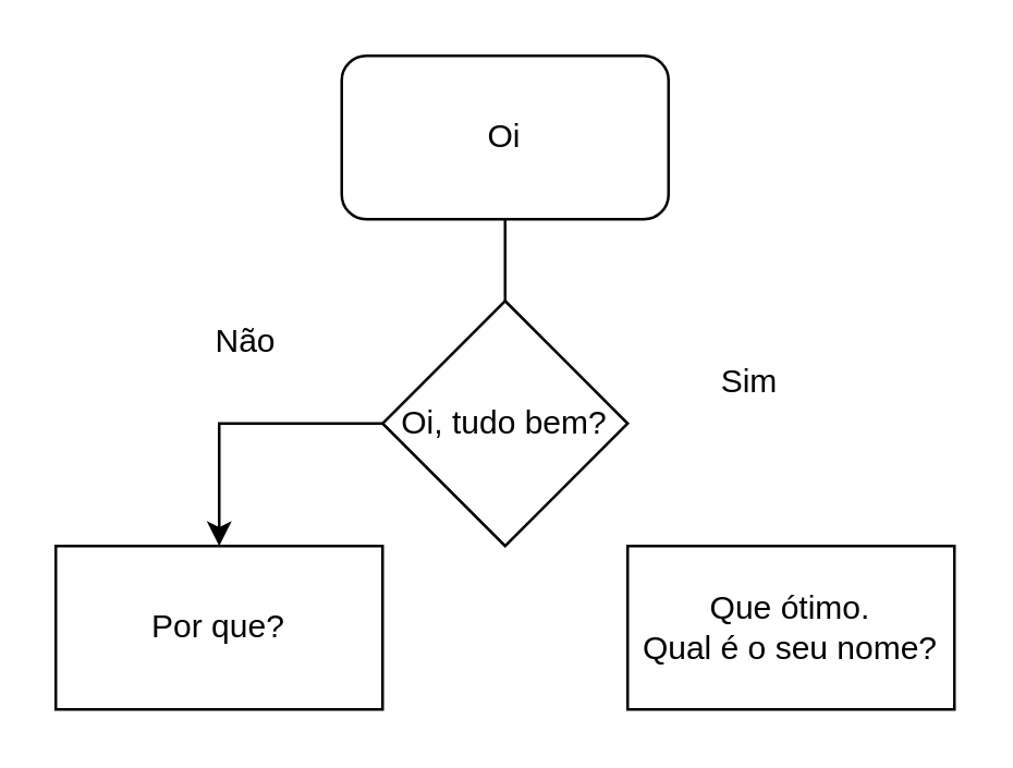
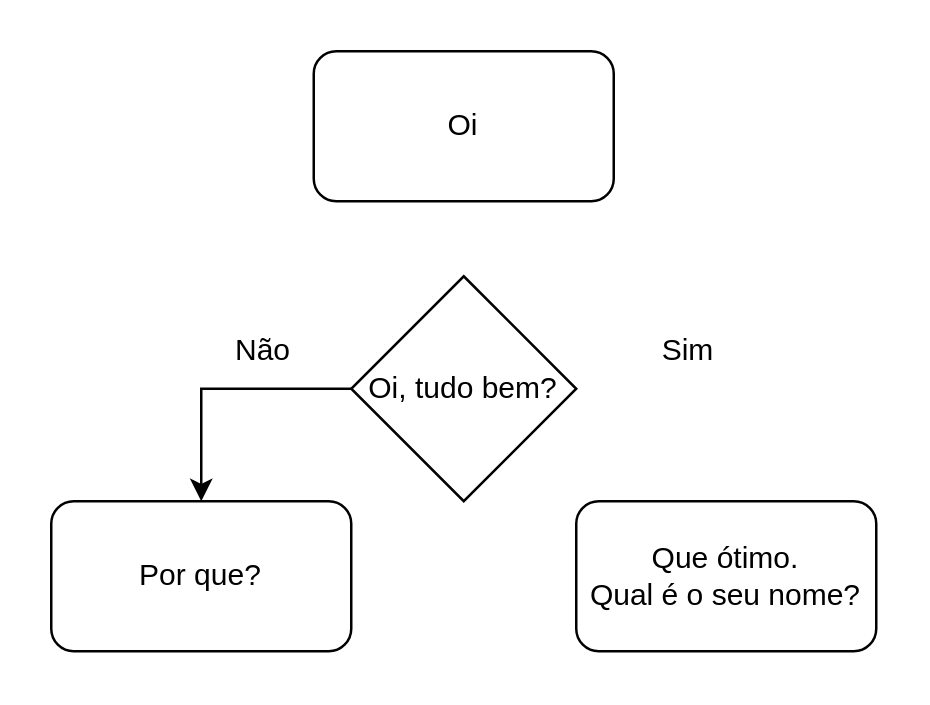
  <mxCell id="0" />
  <mxCell id="1" parent="0" />
  <mxCell id="2" value="Oi" style="rounded=1;whiteSpace=wrap;html=1;" vertex="1" parent="1"><mxGeometry x="125" y="20" width="120" height="60" as="geometry" /></mxCell>
  <mxCell id="3" style="edgeStyle=orthogonalEdgeStyle;rounded=0;orthogonalLoop=1;jettySize=auto;html=1;exitX=0;exitY=0.5;exitDx=0;exitDy=0;entryX=0.5;entryY=0;entryDx=0;entryDy=0;" edge="1" parent="1" source="4" target="6"><mxGeometry relative="1" as="geometry" /></mxCell>
  <mxCell id="4" value="Oi, tudo bem?" style="rhombus;whiteSpace=wrap;html=1;" vertex="1" parent="1"><mxGeometry x="140" y="110" width="90" height="90" as="geometry" /></mxCell>
- <mxCell id="5" value="" style="endArrow=none;html=1;exitX=0.5;exitY=0;exitDx=0;exitDy=0;entryX=0.5;entryY=1;entryDx=0;entryDy=0;" edge="1" parent="1" source="4" target="2"><mxGeometry width="50" height="50" relative="1" as="geometry"><mxPoint x="425" y="250" as="sourcePoint" /><mxPoint x="475" y="200" as="targetPoint" /></mxGeometry></mxCell>
- <mxCell id="6" value="Por que?" style="whiteSpace=wrap;html=1;rounded=0;" vertex="1" parent="1"><mxGeometry x="20" y="200" width="120" height="60" as="geometry" /></mxCell>
- <mxCell id="7" value="Não" style="text;html=1;strokeColor=none;fillColor=none;align=center;verticalAlign=middle;whiteSpace=wrap;rounded=0;" vertex="1" parent="1"><mxGeometry x="70" y="115" width="40" height="20" as="geometry" /></mxCell>
- <mxCell id="8" value="Que ótimo.&lt;br&gt;Qual é o seu nome?" style="whiteSpace=wrap;html=1;rounded=0;" vertex="1" parent="1"><mxGeometry x="230" y="200" width="120" height="60" as="geometry" /></mxCell>
+ <mxCell id="6" value="Por que?" style="rounded=1;whiteSpace=wrap;html=1;" vertex="1" parent="1"><mxGeometry x="20" y="200" width="120" height="60" as="geometry" /></mxCell>
+ <mxCell id="7" value="Não" style="text;html=1;strokeColor=none;fillColor=none;align=center;verticalAlign=middle;whiteSpace=wrap;rounded=0;" vertex="1" parent="1"><mxGeometry x="85" y="130" width="40" height="20" as="geometry" /></mxCell>
+ <mxCell id="8" value="Que ótimo.&lt;br&gt;Qual é o seu nome?" style="rounded=1;whiteSpace=wrap;html=1;" vertex="1" parent="1"><mxGeometry x="230" y="200" width="120" height="60" as="geometry" /></mxCell>
  <mxCell id="9" value="Sim" style="text;html=1;strokeColor=none;fillColor=none;align=center;verticalAlign=middle;whiteSpace=wrap;rounded=0;" vertex="1" parent="1"><mxGeometry x="255" y="130" width="40" height="20" as="geometry" /></mxCell>
